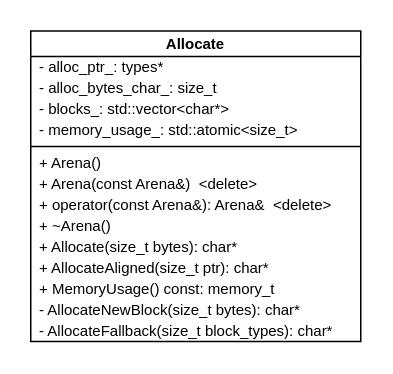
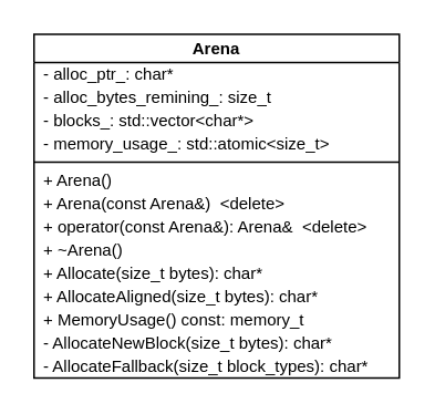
  <mxCell id="0" />
  <mxCell id="1" parent="0" />
- <mxCell id="2" value="Allocate" style="swimlane;fontStyle=1;align=center;verticalAlign=middle;childLayout=stackLayout;horizontal=1;startSize=17;horizontalStack=0;resizeParent=1;resizeParentMax=0;resizeLast=0;collapsible=1;marginBottom=0;fontSize=10;" parent="1" vertex="1"><mxGeometry x="20" y="20" width="220" height="207" as="geometry" /></mxCell>
- <mxCell id="3" value="- alloc_ptr_: types*" style="text;strokeColor=none;fillColor=none;align=left;verticalAlign=middle;spacingLeft=4;spacingRight=4;overflow=hidden;rotatable=0;points=[[0,0.5],[1,0.5]];portConstraint=eastwest;fontSize=10;" parent="2" vertex="1"><mxGeometry y="17" width="220" height="14" as="geometry" /></mxCell>
- <mxCell id="4" value="- alloc_bytes_char_: size_t" style="text;strokeColor=none;fillColor=none;align=left;verticalAlign=middle;spacingLeft=4;spacingRight=4;overflow=hidden;rotatable=0;points=[[0,0.5],[1,0.5]];portConstraint=eastwest;fontSize=10;" parent="2" vertex="1"><mxGeometry y="31" width="220" height="14" as="geometry" /></mxCell>
+ <mxCell id="2" value="Arena" style="swimlane;fontStyle=1;align=center;verticalAlign=middle;childLayout=stackLayout;horizontal=1;startSize=17;horizontalStack=0;resizeParent=1;resizeParentMax=0;resizeLast=0;collapsible=1;marginBottom=0;fontSize=10;" parent="1" vertex="1"><mxGeometry x="20" y="20" width="220" height="207" as="geometry" /></mxCell>
+ <mxCell id="3" value="- alloc_ptr_: char*" style="text;strokeColor=none;fillColor=none;align=left;verticalAlign=middle;spacingLeft=4;spacingRight=4;overflow=hidden;rotatable=0;points=[[0,0.5],[1,0.5]];portConstraint=eastwest;fontSize=10;" parent="2" vertex="1"><mxGeometry y="17" width="220" height="14" as="geometry" /></mxCell>
+ <mxCell id="4" value="- alloc_bytes_remining_: size_t" style="text;strokeColor=none;fillColor=none;align=left;verticalAlign=middle;spacingLeft=4;spacingRight=4;overflow=hidden;rotatable=0;points=[[0,0.5],[1,0.5]];portConstraint=eastwest;fontSize=10;" parent="2" vertex="1"><mxGeometry y="31" width="220" height="14" as="geometry" /></mxCell>
  <mxCell id="5" value="- blocks_: std::vector&lt;char*&gt;" style="text;strokeColor=none;fillColor=none;align=left;verticalAlign=middle;spacingLeft=4;spacingRight=4;overflow=hidden;rotatable=0;points=[[0,0.5],[1,0.5]];portConstraint=eastwest;fontSize=10;" parent="2" vertex="1"><mxGeometry y="45" width="220" height="14" as="geometry" /></mxCell>
  <mxCell id="6" value="- memory_usage_: std::atomic&lt;size_t&gt;" style="text;strokeColor=none;fillColor=none;align=left;verticalAlign=middle;spacingLeft=4;spacingRight=4;overflow=hidden;rotatable=0;points=[[0,0.5],[1,0.5]];portConstraint=eastwest;fontSize=10;" parent="2" vertex="1"><mxGeometry y="59" width="220" height="14" as="geometry" /></mxCell>
  <mxCell id="7" value="" style="line;strokeWidth=1;fillColor=none;align=left;verticalAlign=middle;spacingTop=-1;spacingLeft=3;spacingRight=3;rotatable=0;labelPosition=right;points=[];portConstraint=eastwest;" parent="2" vertex="1"><mxGeometry y="73" width="220" height="8" as="geometry" /></mxCell>
  <mxCell id="8" value="+ Arena()" style="text;strokeColor=none;fillColor=none;align=left;verticalAlign=middle;spacingLeft=4;spacingRight=4;overflow=hidden;rotatable=0;points=[[0,0.5],[1,0.5]];portConstraint=eastwest;fontSize=10;fontStyle=0" parent="2" vertex="1"><mxGeometry y="81" width="220" height="14" as="geometry" /></mxCell>
  <mxCell id="9" value="+ Arena(const Arena&amp;)  &lt;delete&gt;" style="text;strokeColor=none;fillColor=none;align=left;verticalAlign=middle;spacingLeft=4;spacingRight=4;overflow=hidden;rotatable=0;points=[[0,0.5],[1,0.5]];portConstraint=eastwest;fontSize=10;fontStyle=0" parent="2" vertex="1"><mxGeometry y="95" width="220" height="14" as="geometry" /></mxCell>
  <mxCell id="10" value="+ operator(const Arena&amp;): Arena&amp;  &lt;delete&gt;" style="text;strokeColor=none;fillColor=none;align=left;verticalAlign=middle;spacingLeft=4;spacingRight=4;overflow=hidden;rotatable=0;points=[[0,0.5],[1,0.5]];portConstraint=eastwest;fontSize=10;fontStyle=0" parent="2" vertex="1"><mxGeometry y="109" width="220" height="14" as="geometry" /></mxCell>
  <mxCell id="11" value="+ ~Arena()" style="text;strokeColor=none;fillColor=none;align=left;verticalAlign=middle;spacingLeft=4;spacingRight=4;overflow=hidden;rotatable=0;points=[[0,0.5],[1,0.5]];portConstraint=eastwest;fontSize=10;fontStyle=0" parent="2" vertex="1"><mxGeometry y="123" width="220" height="14" as="geometry" /></mxCell>
  <mxCell id="12" value="+ Allocate(size_t bytes): char*" style="text;strokeColor=none;fillColor=none;align=left;verticalAlign=middle;spacingLeft=4;spacingRight=4;overflow=hidden;rotatable=0;points=[[0,0.5],[1,0.5]];portConstraint=eastwest;fontSize=10;fontStyle=0" parent="2" vertex="1"><mxGeometry y="137" width="220" height="14" as="geometry" /></mxCell>
- <mxCell id="13" value="+ AllocateAligned(size_t ptr): char*" style="text;strokeColor=none;fillColor=none;align=left;verticalAlign=middle;spacingLeft=4;spacingRight=4;overflow=hidden;rotatable=0;points=[[0,0.5],[1,0.5]];portConstraint=eastwest;fontSize=10;fontStyle=0" parent="2" vertex="1"><mxGeometry y="151" width="220" height="14" as="geometry" /></mxCell>
+ <mxCell id="13" value="+ AllocateAligned(size_t bytes): char*" style="text;strokeColor=none;fillColor=none;align=left;verticalAlign=middle;spacingLeft=4;spacingRight=4;overflow=hidden;rotatable=0;points=[[0,0.5],[1,0.5]];portConstraint=eastwest;fontSize=10;fontStyle=0" parent="2" vertex="1"><mxGeometry y="151" width="220" height="14" as="geometry" /></mxCell>
  <mxCell id="14" value="+ MemoryUsage() const: memory_t" style="text;strokeColor=none;fillColor=none;align=left;verticalAlign=middle;spacingLeft=4;spacingRight=4;overflow=hidden;rotatable=0;points=[[0,0.5],[1,0.5]];portConstraint=eastwest;fontSize=10;fontStyle=0" parent="2" vertex="1"><mxGeometry y="165" width="220" height="14" as="geometry" /></mxCell>
  <mxCell id="15" value="- AllocateNewBlock(size_t bytes): char*" style="text;strokeColor=none;fillColor=none;align=left;verticalAlign=middle;spacingLeft=4;spacingRight=4;overflow=hidden;rotatable=0;points=[[0,0.5],[1,0.5]];portConstraint=eastwest;fontSize=10;" parent="2" vertex="1"><mxGeometry y="179" width="220" height="14" as="geometry" /></mxCell>
  <mxCell id="16" value="- AllocateFallback(size_t block_types): char*" style="text;strokeColor=none;fillColor=none;align=left;verticalAlign=middle;spacingLeft=4;spacingRight=4;overflow=hidden;rotatable=0;points=[[0,0.5],[1,0.5]];portConstraint=eastwest;fontSize=10;" parent="2" vertex="1"><mxGeometry y="193" width="220" height="14" as="geometry" /></mxCell>
